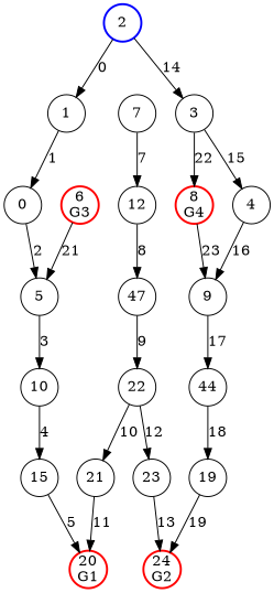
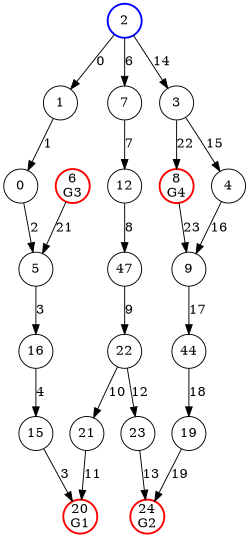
  digraph {
    node [fixedsize=shape shape=circle]
    edge [color=black]
    n1 [color=blue label=2 style=bold]
    n2 [label=1]
    n3 [label=7]
    n4 [label=3]
    n5 [label=0]
    n6 [label=12]
    n7 [label=4]
    n8 [color=red label="8\nG4" style=bold]
    n9 [label=5]
    n10 [color=red label="6\nG3" style=bold]
-   n11 [label=10]
+   n11 [label=16]
    n12 [label=15]
    n13 [color=red label="20\nG1" style=bold]
    n14 [label=47]
    n15 [label=22]
    n16 [label=21]
    n17 [label=23]
    n18 [color=red label="24\nG2" style=bold]
    n19 [label=9]
    n20 [label=44]
    n21 [label=19]
    n1 -> n2 [label=0]
+   n1 -> n3 [label=6]
    n1 -> n4 [label=14]
    n2 -> n5 [label=1]
    n3 -> n6 [label=7]
    n4 -> n7 [label=15]
    n4 -> n8 [label=22]
    n5 -> n9 [label=2]
    n6 -> n14 [label=8]
    n7 -> n19 [label=16]
    n8 -> n19 [label=23]
    n9 -> n11 [label=3]
    n10 -> n9 [label=21]
    n11 -> n12 [label=4]
-   n12 -> n13 [label=5]
+   n12 -> n13 [label=3]
    n14 -> n15 [label=9]
    n15 -> n16 [label=10]
    n15 -> n17 [label=12]
    n16 -> n13 [label=11]
    n17 -> n18 [label=13]
    n19 -> n20 [label=17]
    n20 -> n21 [label=18]
    n21 -> n18 [label=19]
  }
